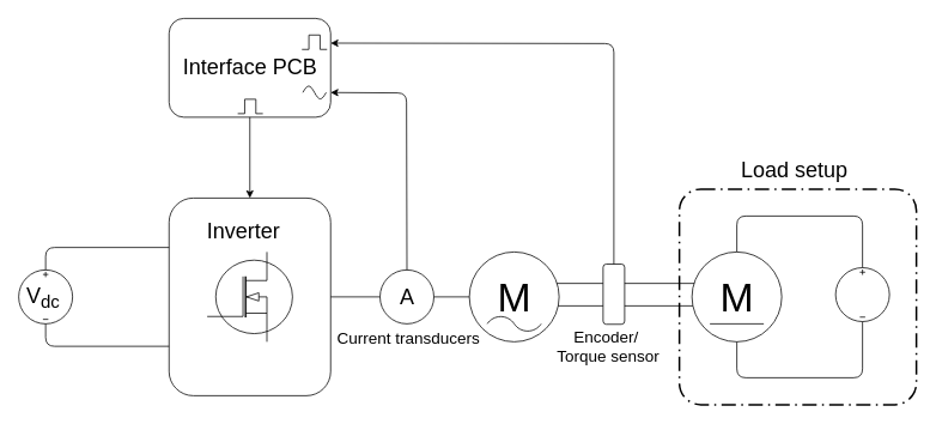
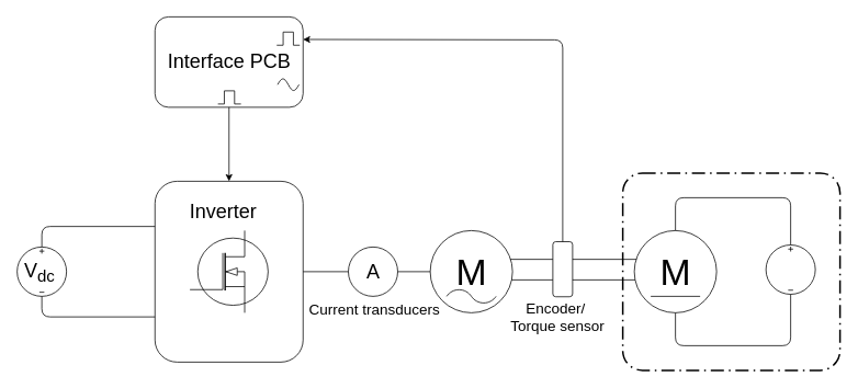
  <mxCell id="0" />
  <mxCell id="1" parent="0" />
  <mxCell id="2" value="" style="verticalLabelPosition=bottom;shadow=0;dashed=0;align=center;fillColor=#ffffff;html=1;verticalAlign=top;strokeWidth=1;shape=mxgraph.electrical.transmission.2_line_bus;" parent="1" vertex="1"><mxGeometry x="613" y="315" width="207" height="25" as="geometry" /></mxCell>
  <mxCell id="3" value="" style="rounded=1;whiteSpace=wrap;html=1;" parent="1" vertex="1"><mxGeometry x="187.5" y="220" width="180" height="220" as="geometry" /></mxCell>
  <mxCell id="4" value="" style="verticalLabelPosition=bottom;shadow=0;dashed=0;align=center;fillColor=#ffffff;html=1;verticalAlign=top;strokeWidth=1;shape=mxgraph.electrical.mosfets1.n-channel_mosfet_1;" parent="1" vertex="1"><mxGeometry x="230" y="280" width="95" height="100" as="geometry" /></mxCell>
  <mxCell id="5" value="" style="pointerEvents=1;verticalLabelPosition=bottom;shadow=0;dashed=0;align=center;fillColor=#ffffff;html=1;verticalAlign=top;strokeWidth=1;shape=mxgraph.electrical.signal_sources.dc_source_3;" parent="1" vertex="1"><mxGeometry x="20" y="300" width="60" height="60" as="geometry" /></mxCell>
  <mxCell id="6" value="" style="endArrow=none;html=1;entryX=0.5;entryY=0;entryDx=0;entryDy=0;entryPerimeter=0;exitX=0;exitY=0.25;exitDx=0;exitDy=0;edgeStyle=orthogonalEdgeStyle;" parent="1" source="3" target="5" edge="1"><mxGeometry width="50" height="50" relative="1" as="geometry"><mxPoint y="510" as="sourcePoint" x="-30" /><mxPoint x="20" y="460" as="targetPoint" /></mxGeometry></mxCell>
  <mxCell id="7" value="" style="endArrow=none;html=1;entryX=0.5;entryY=1;entryDx=0;entryDy=0;entryPerimeter=0;exitX=0;exitY=0.75;exitDx=0;exitDy=0;edgeStyle=orthogonalEdgeStyle;" parent="1" source="3" target="5" edge="1"><mxGeometry width="50" height="50" relative="1" as="geometry"><mxPoint x="197.471" y="284.471" as="sourcePoint" /><mxPoint x="10.412" y="319.765" as="targetPoint" /><Array as="points"><mxPoint x="50" y="385" /></Array></mxGeometry></mxCell>
  <mxCell id="8" value="&lt;font style=&quot;font-size: 24px&quot;&gt;Interface PCB&lt;/font&gt;" style="rounded=1;whiteSpace=wrap;html=1;" parent="1" vertex="1"><mxGeometry x="187.5" y="20" width="180" height="110" as="geometry" /></mxCell>
  <mxCell id="9" value="" style="pointerEvents=1;verticalLabelPosition=bottom;shadow=0;dashed=0;align=center;fillColor=#ffffff;html=1;verticalAlign=top;strokeWidth=1;shape=mxgraph.electrical.waveforms.pulse_1;" parent="1" vertex="1"><mxGeometry x="264" y="110" width="28" height="16" as="geometry" /></mxCell>
  <mxCell id="10" value="M" style="dashed=0;outlineConnect=0;align=center;html=1;shape=mxgraph.pid.engines.electric_motor_(ac);fontSize=45;" parent="1" vertex="1"><mxGeometry x="522" y="280" width="100" height="100" as="geometry" /></mxCell>
  <mxCell id="11" value="M" style="dashed=0;outlineConnect=0;align=center;html=1;shape=mxgraph.pid.engines.electric_motor_(dc);fontSize=45;" parent="1" vertex="1"><mxGeometry x="770" y="280" width="100" height="100" as="geometry" /></mxCell>
  <mxCell id="12" value="" style="pointerEvents=1;verticalLabelPosition=bottom;shadow=0;dashed=0;align=center;fillColor=#ffffff;html=1;verticalAlign=top;strokeWidth=1;shape=mxgraph.electrical.signal_sources.dc_source_3;" parent="1" vertex="1"><mxGeometry x="930" y="297.5" width="60" height="60" as="geometry" /></mxCell>
  <mxCell id="13" value="" style="endArrow=none;html=1;entryX=0.5;entryY=0;entryDx=0;entryDy=0;entryPerimeter=0;edgeStyle=orthogonalEdgeStyle;exitX=0.5;exitY=0;exitDx=0;exitDy=0;exitPerimeter=0;" parent="1" source="11" target="12" edge="1"><mxGeometry width="50" height="50" relative="1" as="geometry"><mxPoint x="870" y="290" as="sourcePoint" /><mxPoint x="930" y="219.929" as="targetPoint" /><Array as="points"><mxPoint x="820" y="240" /><mxPoint x="960" y="240" /></Array></mxGeometry></mxCell>
  <mxCell id="14" value="" style="endArrow=none;html=1;entryX=0.5;entryY=1;entryDx=0;entryDy=0;entryPerimeter=0;edgeStyle=orthogonalEdgeStyle;exitX=0.5;exitY=1;exitDx=0;exitDy=0;exitPerimeter=0;" parent="1" source="11" target="12" edge="1"><mxGeometry width="50" height="50" relative="1" as="geometry"><mxPoint x="830" y="290.429" as="sourcePoint" /><mxPoint x="970" y="307.571" as="targetPoint" /><Array as="points"><mxPoint x="820" y="420" /><mxPoint x="960" y="420" /></Array></mxGeometry></mxCell>
  <mxCell id="15" value="" style="pointerEvents=1;verticalLabelPosition=bottom;shadow=0;dashed=0;align=center;fillColor=#ffffff;html=1;verticalAlign=top;strokeWidth=1;shape=mxgraph.electrical.waveforms.sine_wave;" parent="1" vertex="1"><mxGeometry x="336.5" y="93" width="26" height="19" as="geometry" /></mxCell>
  <mxCell id="16" value="&lt;font style=&quot;font-size: 24px&quot;&gt;V&lt;sub&gt;dc&lt;/sub&gt;&lt;/font&gt;" style="text;html=1;resizable=0;points=[];autosize=1;align=left;verticalAlign=top;spacingTop=-4;" parent="1" vertex="1"><mxGeometry x="27" y="312" width="50" height="20" as="geometry" /></mxCell>
  <mxCell id="17" value="&lt;font style=&quot;font-size: 24px&quot;&gt;Inverter&lt;/font&gt;" style="text;html=1;resizable=0;points=[];autosize=1;align=left;verticalAlign=top;spacingTop=-4;" parent="1" vertex="1"><mxGeometry x="228" y="240" width="100" height="20" as="geometry" /></mxCell>
  <mxCell id="18" value="" style="rounded=1;arcSize=10;dashed=1;strokeColor=#000000;fillColor=none;gradientColor=none;dashPattern=8 3 1 3;strokeWidth=2;shadow=0;" parent="1" vertex="1"><mxGeometry x="756" y="210" width="264" height="240" as="geometry" /></mxCell>
- <mxCell id="19" value="&lt;font style=&quot;font-size: 24px&quot;&gt;Load setup&lt;/font&gt;" style="text;html=1;resizable=0;points=[];autosize=1;align=left;verticalAlign=top;spacingTop=-4;" parent="1" vertex="1"><mxGeometry x="823" y="171.5" width="130" height="20" as="geometry" /></mxCell>
  <mxCell id="20" value="&lt;font style=&quot;font-size: 24px&quot;&gt;A&lt;/font&gt;" style="ellipse;whiteSpace=wrap;html=1;aspect=fixed;shadow=0;" parent="1" vertex="1"><mxGeometry x="422.5" y="300" width="60" height="60" as="geometry" /></mxCell>
  <mxCell id="21" value="" style="endArrow=none;html=1;exitX=0.5;exitY=0;exitDx=0;exitDy=0;entryX=0.5;entryY=1;entryDx=0;entryDy=0;startArrow=classic;startFill=1;" parent="1" source="3" target="8" edge="1"><mxGeometry width="50" height="50" relative="1" as="geometry"><mxPoint x="20" y="520" as="sourcePoint" /><mxPoint x="280" y="150" as="targetPoint" /></mxGeometry></mxCell>
  <mxCell id="22" value="" style="endArrow=none;html=1;entryX=1;entryY=0.5;entryDx=0;entryDy=0;exitX=0;exitY=0.5;exitDx=0;exitDy=0;" parent="1" source="20" target="3" edge="1"><mxGeometry width="50" height="50" relative="1" as="geometry"><mxPoint x="420" y="465" as="sourcePoint" /><mxPoint x="470" y="415" as="targetPoint" /></mxGeometry></mxCell>
  <mxCell id="23" value="" style="endArrow=none;html=1;entryX=1;entryY=0.5;entryDx=0;entryDy=0;exitX=0;exitY=0.5;exitDx=0;exitDy=0;exitPerimeter=0;" parent="1" source="10" target="20" edge="1"><mxGeometry width="50" height="50" relative="1" as="geometry"><mxPoint x="592.333" y="296.833" as="sourcePoint" /><mxPoint x="509.833" y="296.833" as="targetPoint" /></mxGeometry></mxCell>
- <mxCell id="24" value="" style="endArrow=none;html=1;entryX=0.5;entryY=0;entryDx=0;entryDy=0;exitX=1;exitY=0.75;exitDx=0;exitDy=0;startArrow=classic;startFill=1;" parent="1" source="8" target="20" edge="1"><mxGeometry width="50" height="50" relative="1" as="geometry"><mxPoint x="20" y="520" as="sourcePoint" /><mxPoint x="70" y="470" as="targetPoint" /><Array as="points"><mxPoint x="452" y="103" /></Array></mxGeometry></mxCell>
  <mxCell id="25" value="" style="rounded=1;whiteSpace=wrap;html=1;shadow=0;rotation=90;" parent="1" vertex="1"><mxGeometry x="649.5" y="315" width="67" height="24" as="geometry" /></mxCell>
  <mxCell id="26" value="" style="endArrow=none;html=1;entryX=0;entryY=0.5;entryDx=0;entryDy=0;exitX=1;exitY=0.25;exitDx=0;exitDy=0;startArrow=classic;startFill=1;" parent="1" source="8" target="25" edge="1"><mxGeometry width="50" height="50" relative="1" as="geometry"><mxPoint x="622" y="-2.5" as="sourcePoint" /><mxPoint x="711" y="222.5" as="targetPoint" /><Array as="points"><mxPoint x="683" y="48" /></Array></mxGeometry></mxCell>
  <mxCell id="27" value="" style="pointerEvents=1;verticalLabelPosition=bottom;shadow=0;dashed=0;align=center;fillColor=#ffffff;html=1;verticalAlign=top;strokeWidth=1;shape=mxgraph.electrical.waveforms.pulse_1;" parent="1" vertex="1"><mxGeometry x="335.5" y="38.5" width="28" height="16" as="geometry" /></mxCell>
  <mxCell id="28" value="&lt;font style=&quot;font-size: 18px&quot;&gt;Current transducers&lt;/font&gt;" style="text;html=1;resizable=0;points=[];autosize=1;align=left;verticalAlign=top;spacingTop=-4;" parent="1" vertex="1"><mxGeometry x="372.5" y="364" width="169" height="16" as="geometry" /></mxCell>
  <mxCell id="29" value="&lt;div style=&quot;text-align: center&quot;&gt;&lt;span style=&quot;font-size: 18px&quot;&gt;Encoder/&amp;nbsp;&lt;/span&gt;&lt;/div&gt;&lt;font style=&quot;font-size: 18px&quot;&gt;&lt;div style=&quot;text-align: center&quot;&gt;&lt;span&gt;Torque sensor&lt;/span&gt;&lt;/div&gt;&lt;/font&gt;" style="text;html=1;resizable=0;points=[];autosize=1;align=left;verticalAlign=top;spacingTop=-4;" parent="1" vertex="1"><mxGeometry x="617.5" y="362" width="124" height="30" as="geometry" /></mxCell>
